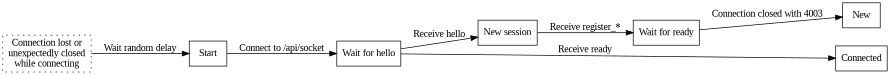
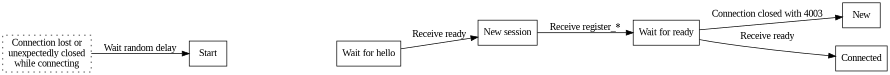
  digraph {
    fontname="Liberation Serif"
    newrank=true
    rankdir=LR
    node [fontname="Liberation Serif" shape=box]
    edge [fontname="Liberation Serif"]
    n1 [label=Start]
    n2 [label="Wait for hello"]
    n3 [label="New session"]
    n4 [label="Wait for ready"]
    n5 [label=Connected]
    n6 [label=New]
    n7 [label="Connection lost or\nunexpectedly closed\nwhile connecting" style=dotted]
-   n1 -> n2 [label="Connect to /api/socket"]
-   n2 -> n3 [label="Receive hello"]
+   n2 -> n3 [label="Receive ready"]
    n3 -> n4 [label="Receive register_*"]
-   n2 -> n5 [label="Receive ready"]
+   n4 -> n5 [label="Receive ready"]
    n4 -> n6 [label="Connection closed with 4003"]
    n7 -> n1 [label="Wait random delay"]
  }
